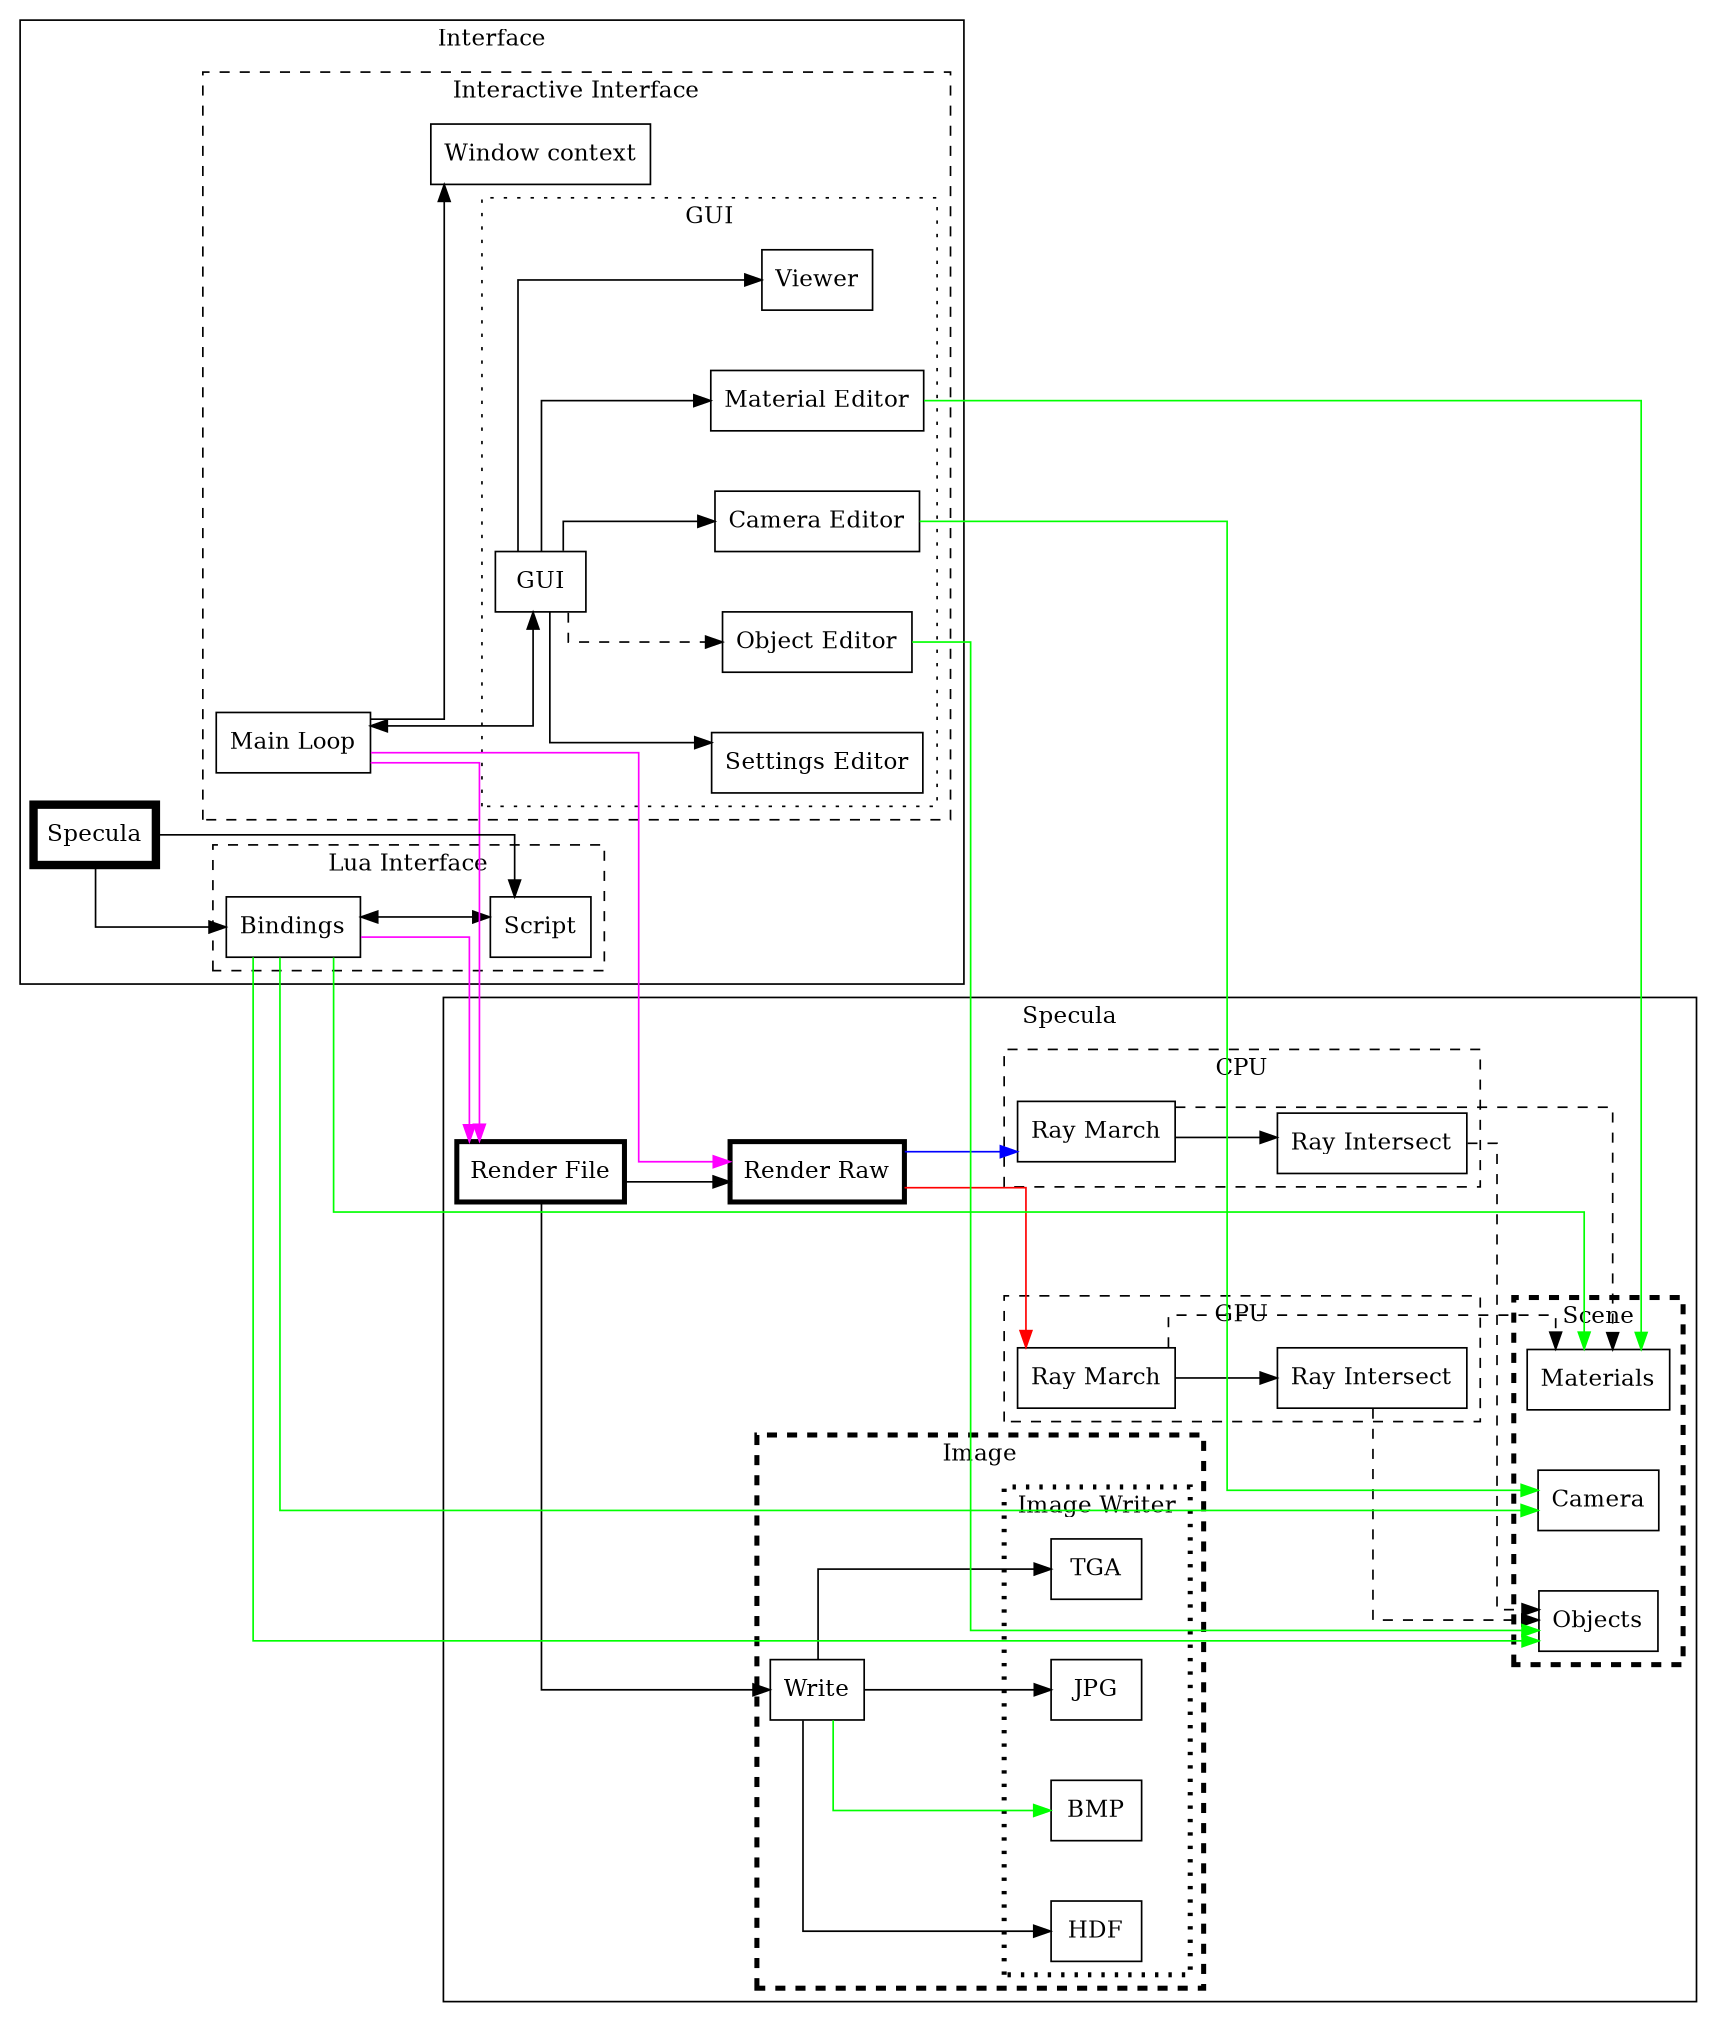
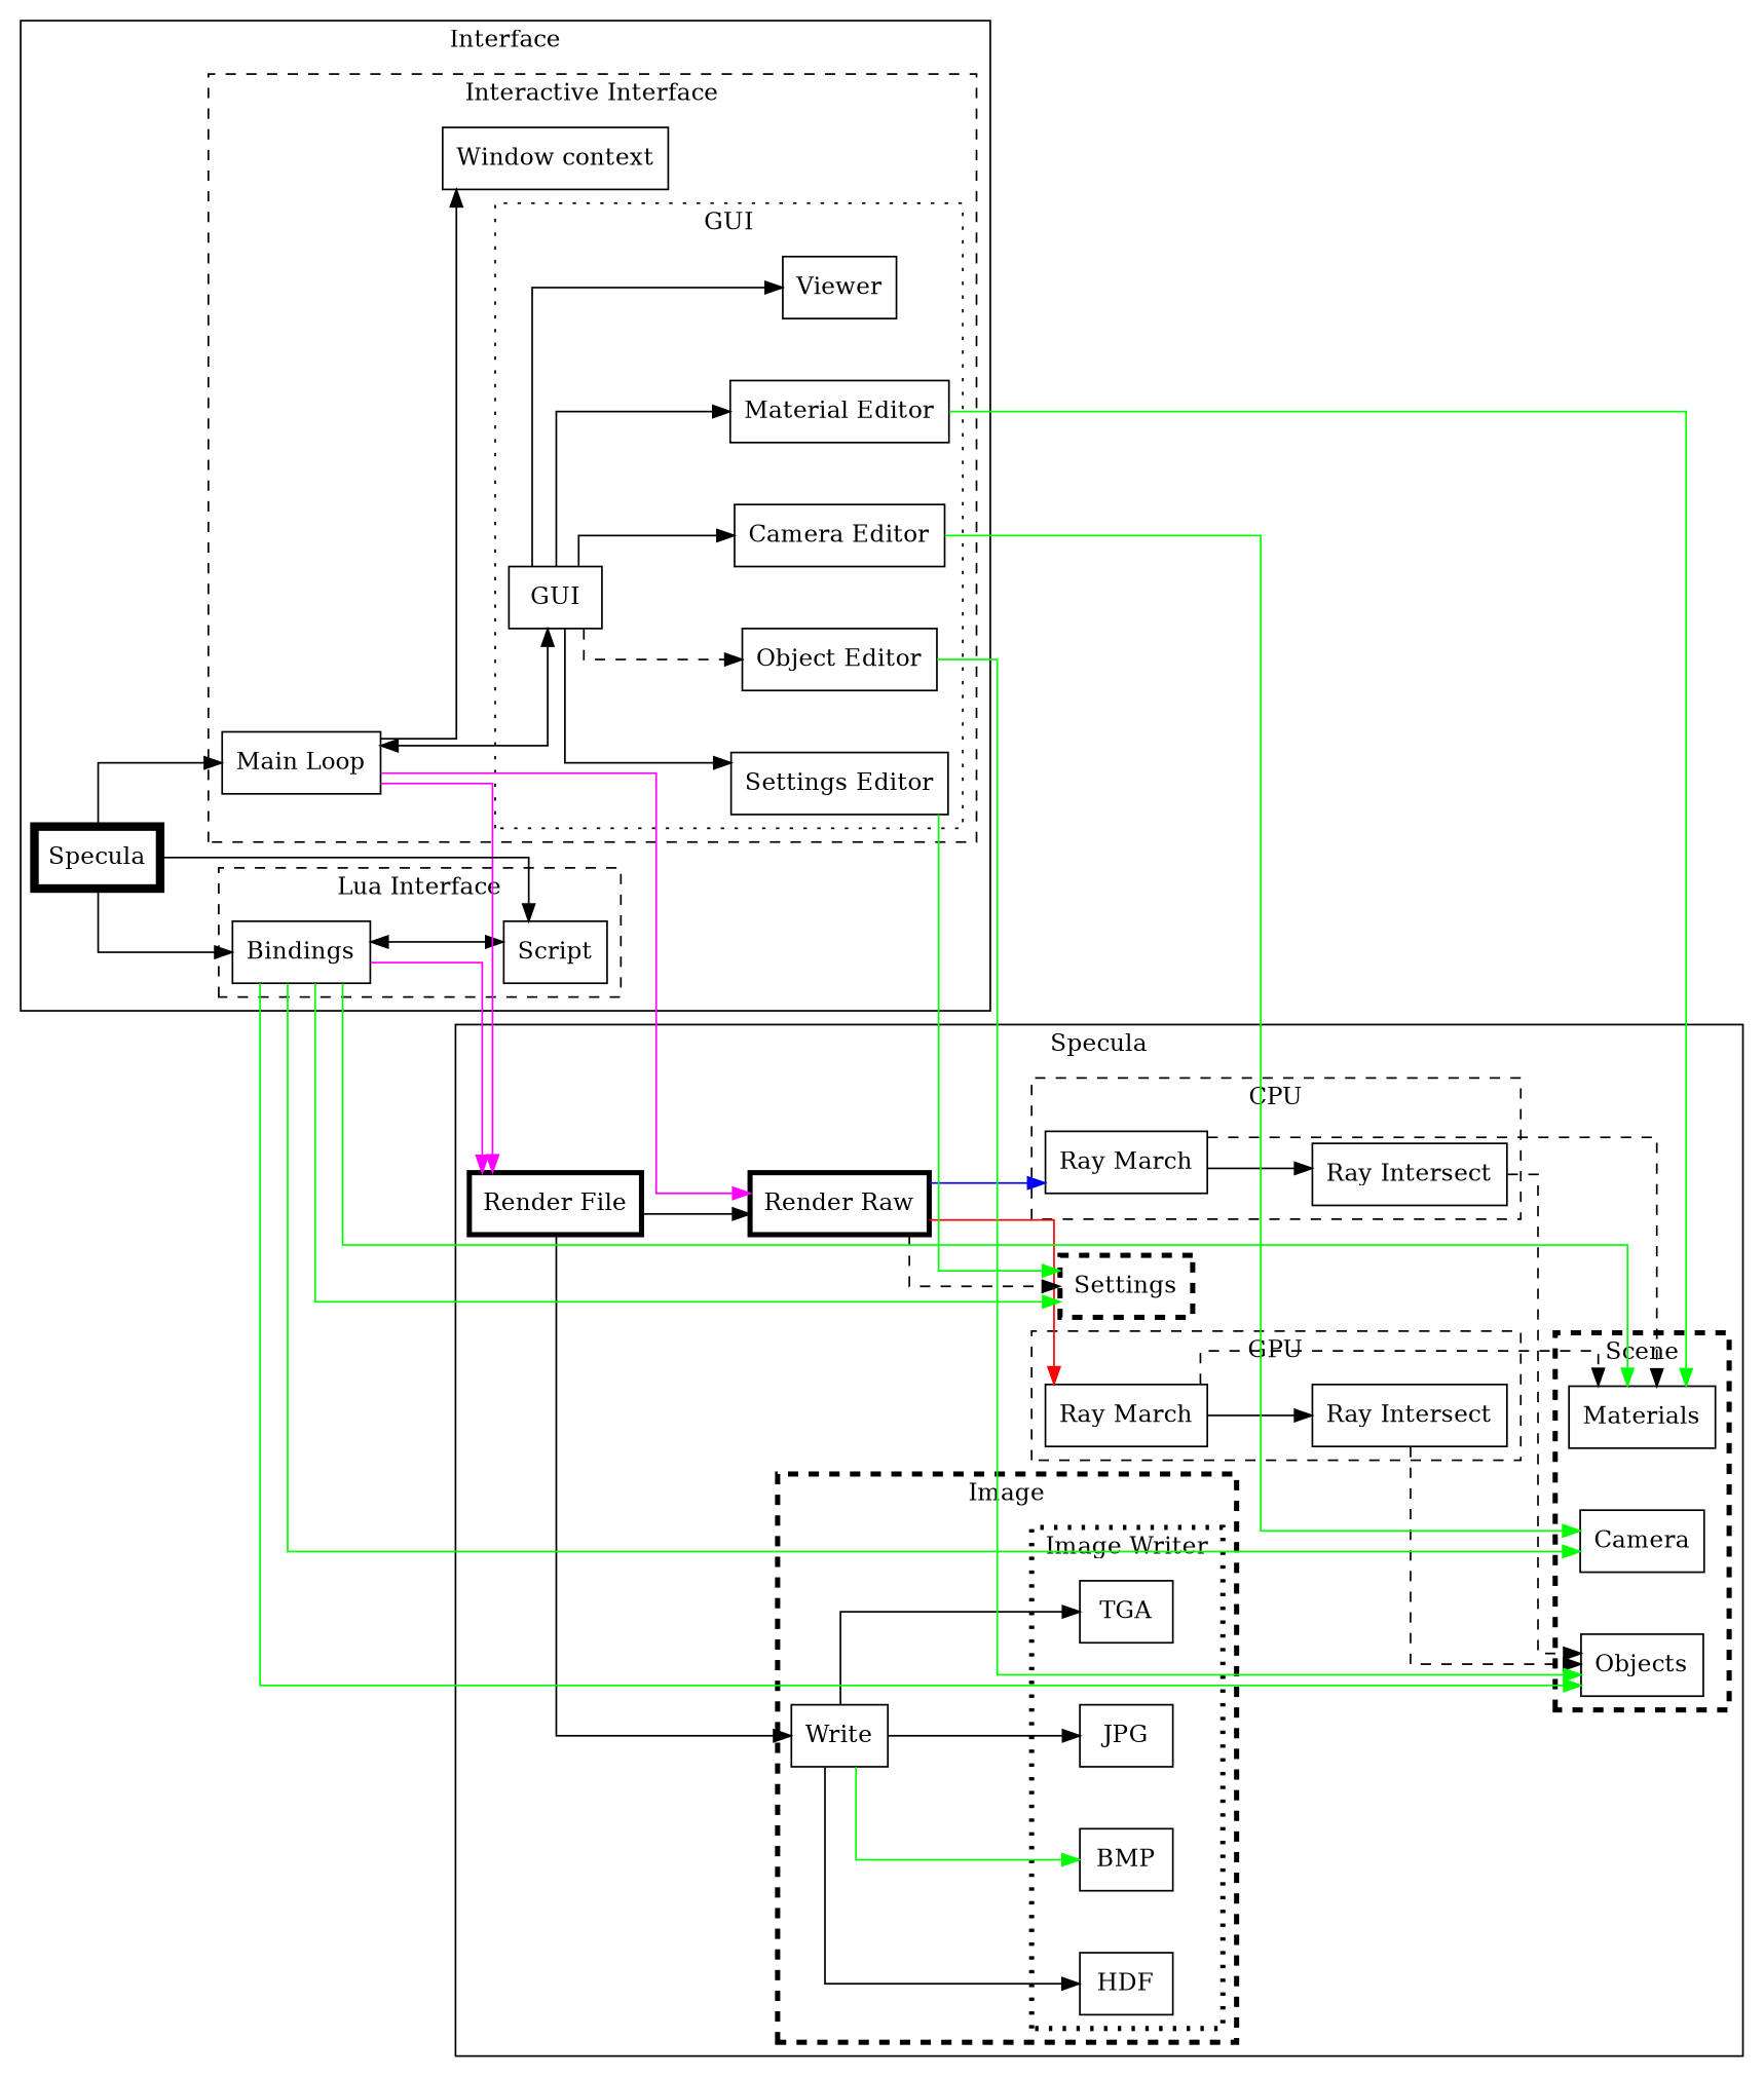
  digraph {
    concentrate=true
    nodesep=0.5
    rankdir=LR
    splines=ortho
    node [shape=box]
    n1 [label=Camera]
    n2 [label=Objects]
    n3 [label=Materials]
    n4 [label=JPG]
    n5 [label=BMP]
    n6 [label=HDF]
    n7 [label=TGA]
    n8 [label=Write]
    n9 [label="Ray Intersect"]
    n10 [label="Ray March"]
    n11 [label="Ray Intersect"]
    n12 [label="Ray March"]
+   n13 [label=Settings penwidth=3 style=dashed]
    n14 [label="Render File" penwidth=3]
    n15 [label="Render Raw" penwidth=3]
    n16 [label=Bindings]
    n17 [label=Script]
    n18 [label=GUI]
    n19 [label=Viewer]
    n20 [label="Material Editor"]
    n21 [label="Object Editor"]
    n22 [label="Settings Editor"]
    n23 [label="Camera Editor"]
    n24 [label="Main Loop"]
    n25 [label="Window context"]
    n26 [label=Specula penwidth=5]
    subgraph cluster_1 {
      label=Specula
+     n13
      n14
      n15
      subgraph cluster_2 {
        label=Scene
        penwidth=3
        style=dashed
        n1
        n2
        n3
      }
      subgraph cluster_3 {
        label=Image
        penwidth=3
        style=dashed
        n8
        subgraph cluster_4 {
          label="Image Writer"
          penwidth=3
          style=dotted
          n4
          n5
          n6
          n7
        }
      }
      subgraph cluster_5 {
        label=CPU
        style=dashed
        n9
        n10
      }
      subgraph cluster_6 {
        label=GPU
        style=dashed
        n11
        n12
      }
    }
    subgraph cluster_7 {
      label=Interface
      style=solid
      n26
      subgraph cluster_8 {
        label="Lua Interface"
        style=dashed
        n16
        n17
      }
      subgraph cluster_9 {
        label="Interactive Interface"
        style=dashed
        n24
        n25
        subgraph cluster_10 {
          label=GUI
          style=dotted
          n18
          n19
          n20
          n21
          n22
          n23
        }
      }
    }
    n8 -> n4
    n8 -> n5 [color=green]
    n8 -> n6
    n8 -> n7
    n9 -> n2 [style=dashed]
    n10 -> n3 [style=dashed]
    n10 -> n9
    n11 -> n2 [style=dashed]
    n12 -> n3 [style=dashed]
    n12 -> n11
    n14 -> n8
    n14 -> n15
    n15 -> n10 [color=blue]
    n15 -> n12 [color=red]
+   n15 -> n13 [style=dashed]
    n16 -> n1 [color=green]
    n16 -> n2 [color=green]
    n16 -> n3 [color=green]
+   n16 -> n13 [color=green]
    n16 -> n14 [color=magenta]
    n16 -> n17 [dir=both]
    n18 -> n19
    n18 -> n20
    n18 -> n21 [style=dashed]
    n18 -> n22
    n18 -> n23
    n20 -> n3 [color=green]
    n21 -> n2 [color=green]
+   n22 -> n13 [color=green]
    n23 -> n1 [color=green]
    n24 -> n14 [color=magenta]
    n24 -> n15 [color=magenta]
    n24 -> n18 [dir=both]
    n24 -> n25
    n26 -> n16
    n26 -> n17
+   n26 -> n24
  }
